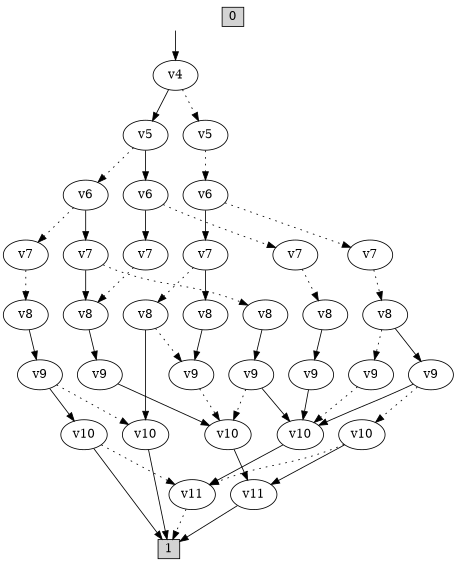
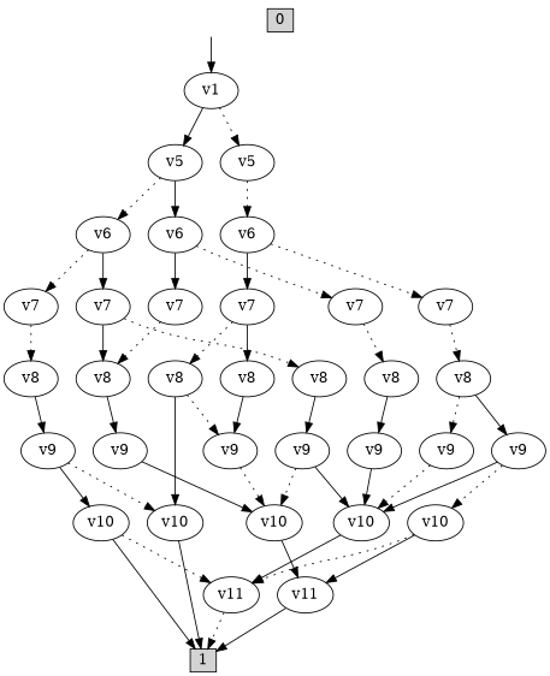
  digraph {
    edge [style=filled]
    init__ [height=0 style=invis width=0]
-   n2 [label=v4]
+   n2 [label=v1]
    n3 [label=v5]
    n4 [label=v5]
    n5 [label=v6]
    n6 [label=v6]
    n7 [label=v6]
    n8 [label=v7]
    n9 [label=v7]
    n10 [label=v7]
    n11 [label=v7]
    n12 [label=v8]
    n13 [label=v8]
    n14 [label=v9]
    n15 [label=v10]
    n16 [label=v11]
    n17 [height=0.3 label=1 shape=box style=filled width=0.3]
    n18 [label=v9]
    n19 [label=v10]
    n20 [label=v11]
    n21 [label=v8]
    n22 [label=v8]
    n23 [label=v9]
    n24 [label=v9]
    n25 [label=v10]
    n26 [label=v10]
    n27 [label=v7]
    n28 [label=v7]
    n29 [label=v8]
    n30 [label=v8]
    n31 [label=v8]
    n32 [label=v9]
    n33 [label=v9]
    n34 [label=v9]
    n35 [label=v10]
    n36 [height=0.3 label=0 shape=box style=filled width=0.3]
    init__ -> n2 [style=""]
    n2 -> n3 [style=dotted]
    n2 -> n4
    n3 -> n5 [style=dotted]
    n4 -> n6 [style=dotted]
    n4 -> n7
    n5 -> n27 [style=dotted]
    n5 -> n28
    n6 -> n8 [style=dotted]
    n6 -> n9
    n7 -> n10 [style=dotted]
    n7 -> n11
    n8 -> n21 [style=dotted]
    n9 -> n13
    n9 -> n22 [style=dotted]
    n10 -> n12 [style=dotted]
    n11 -> n13 [style=dotted]
    n12 -> n18
    n13 -> n14
    n14 -> n15
    n15 -> n16
    n16 -> n17
    n18 -> n19
    n19 -> n20
    n20 -> n17 [style=dotted]
    n21 -> n24
    n22 -> n23
    n23 -> n15 [style=dotted]
    n23 -> n19
    n24 -> n25 [style=dotted]
    n24 -> n26
    n25 -> n17
    n26 -> n17
    n26 -> n20 [style=dotted]
    n27 -> n29 [style=dotted]
    n28 -> n30 [style=dotted]
    n28 -> n31
    n29 -> n33 [style=dotted]
    n29 -> n34
    n30 -> n25
    n30 -> n32 [style=dotted]
    n31 -> n32
    n32 -> n15 [style=dotted]
    n33 -> n19 [style=dotted]
    n34 -> n19
    n34 -> n35 [style=dotted]
    n35 -> n16
    n35 -> n20 [style=dotted]
  }
